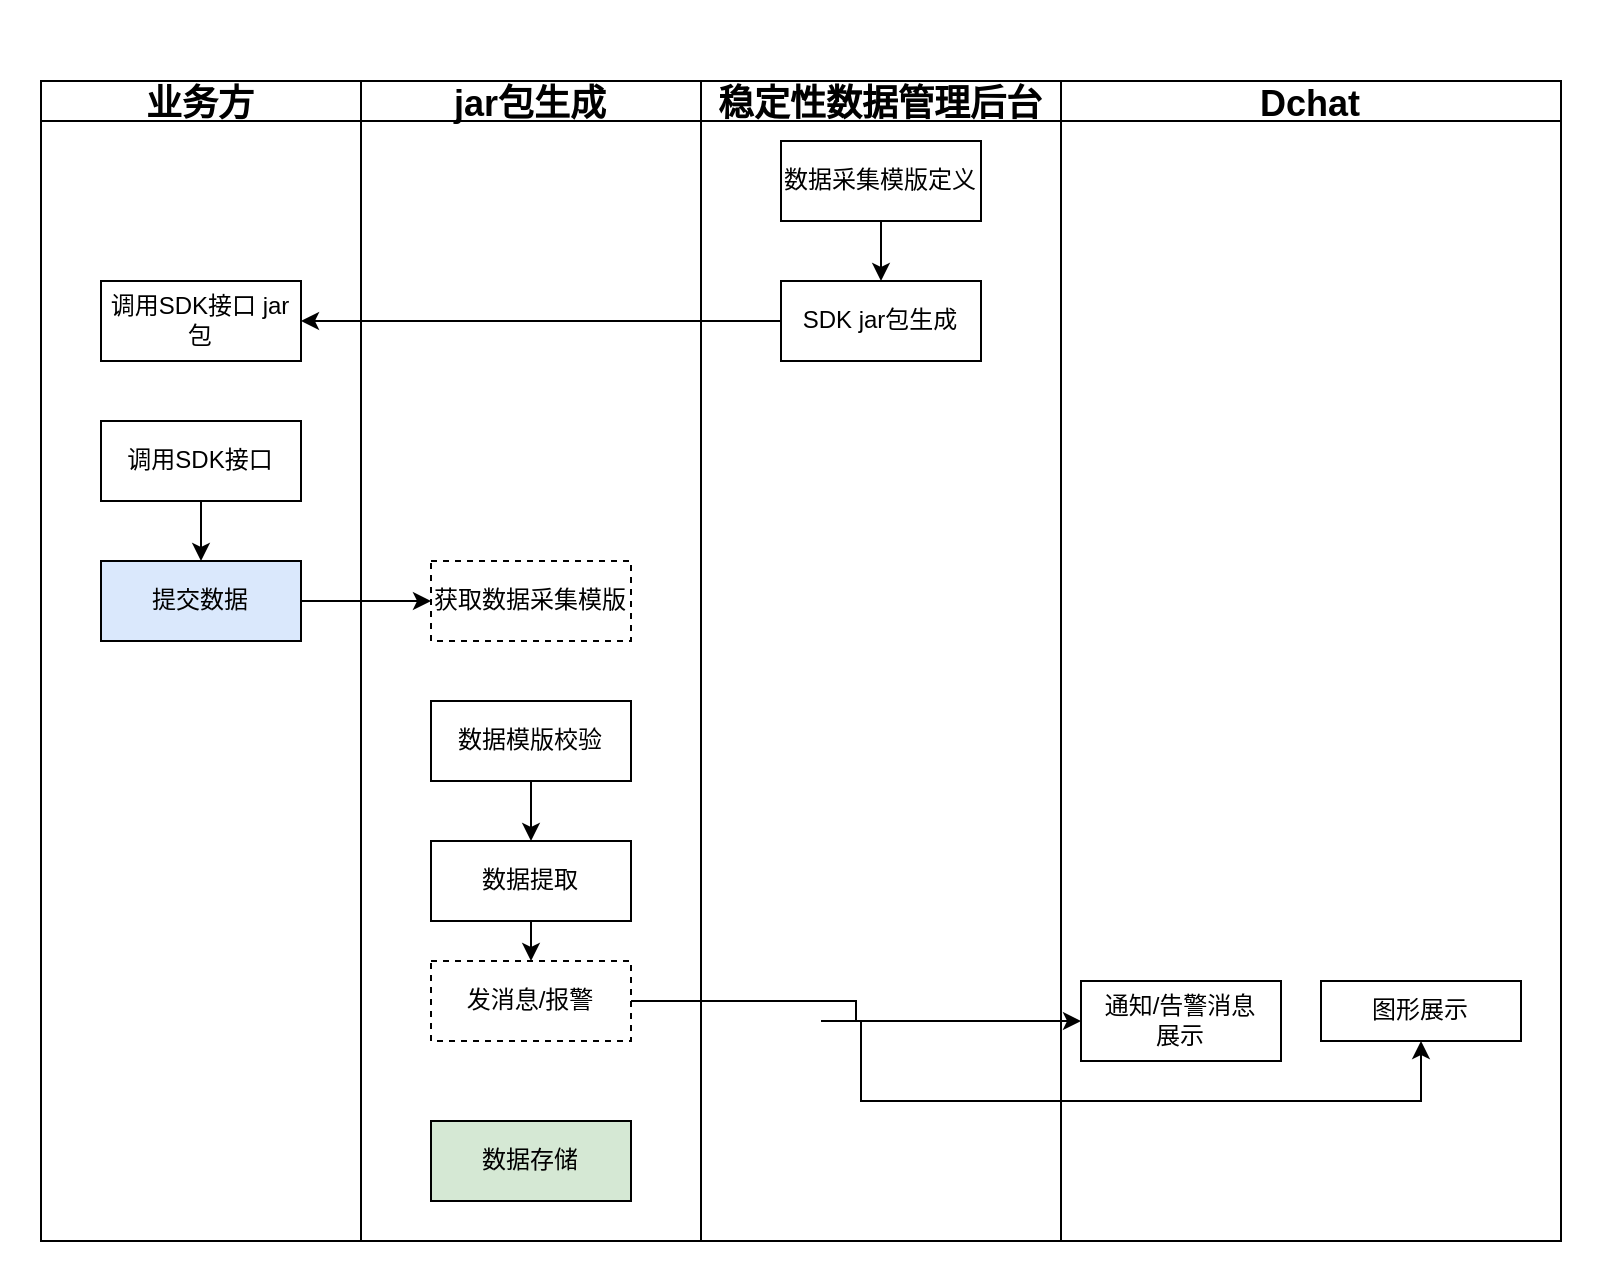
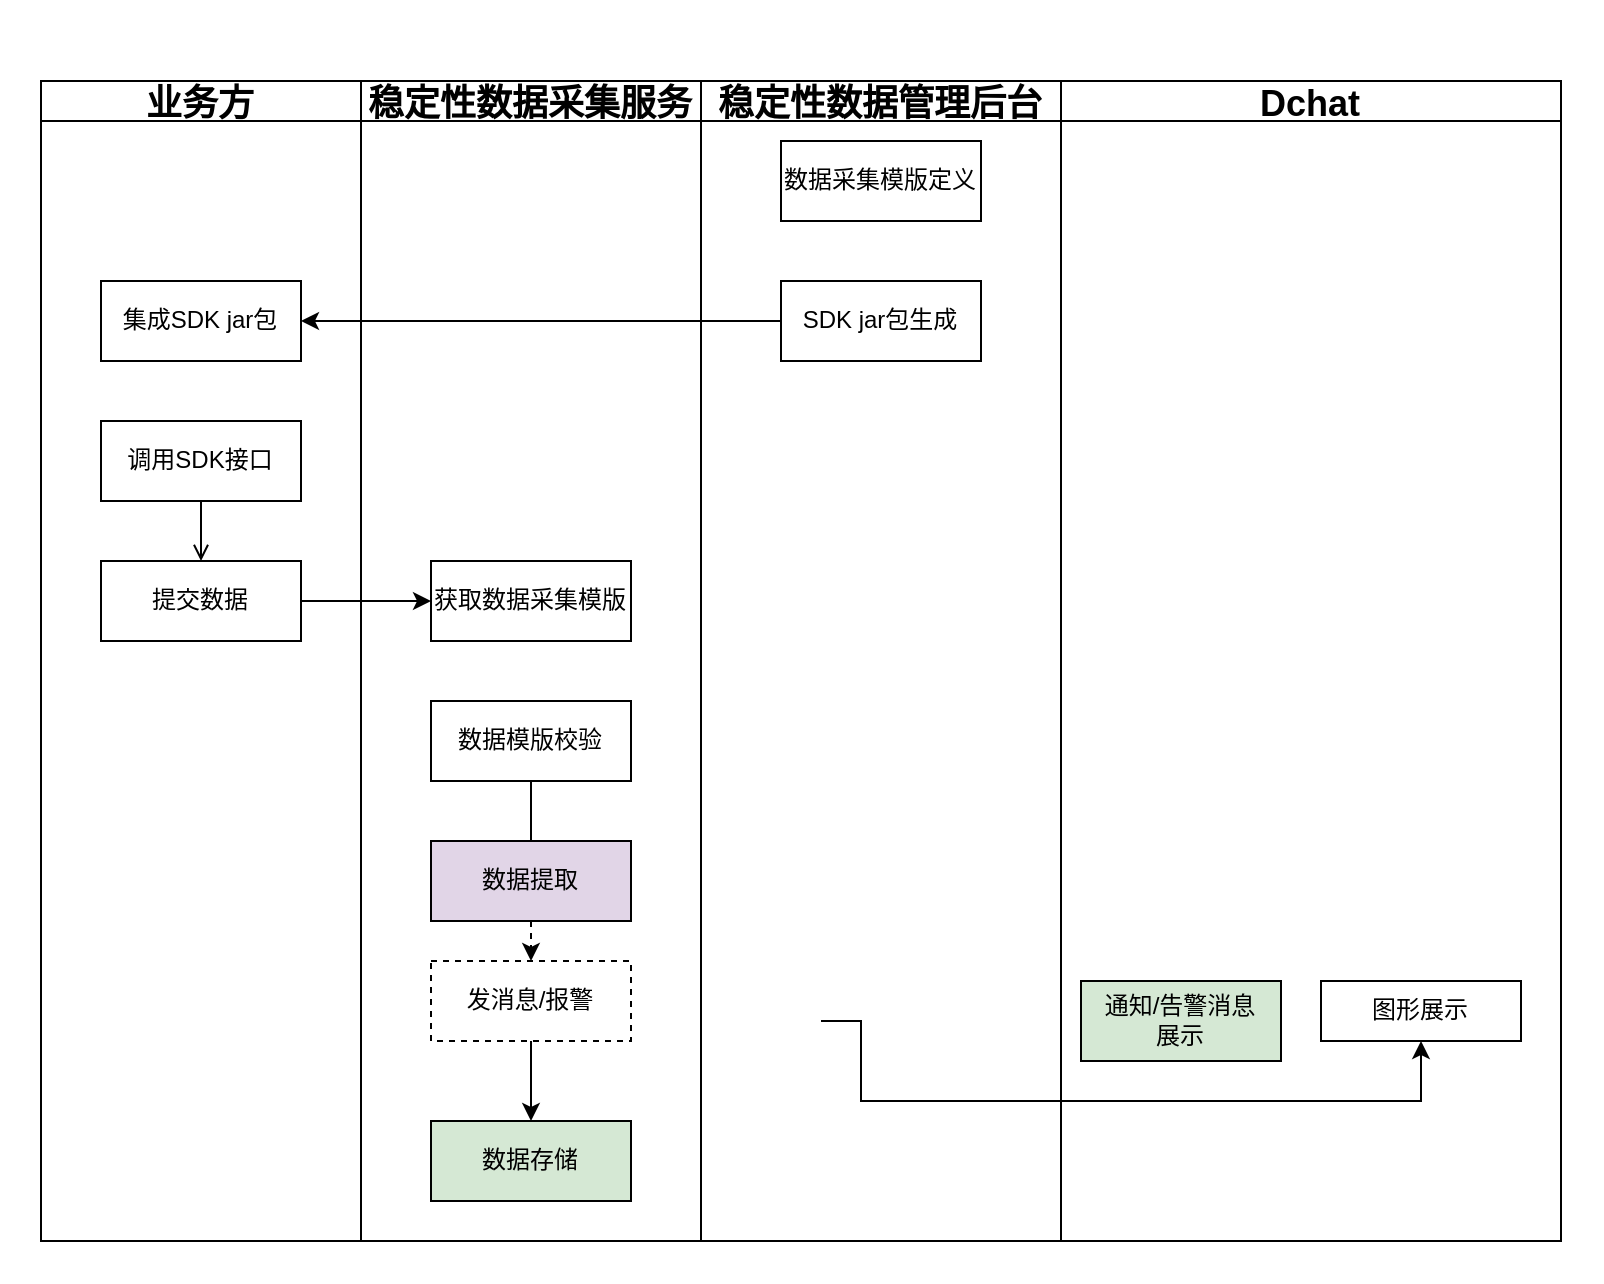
  <mxCell id="0" />
  <mxCell id="1" parent="0" />
  <mxCell id="2" value="Pool" style="swimlane;childLayout=stackLayout;resizeParent=1;resizeParentMax=0;startSize=20;rounded=0;shadow=0;glass=0;fontSize=18;strokeColor=default;strokeWidth=1;fillColor=default;noLabel=1;portConstraintRotation=0;connectable=1;allowArrows=1;snapToPoint=0;backgroundOutline=0;rotatable=1;cloneable=1;deletable=1;comic=0;enumerate=0;swimlaneBody=1;swimlaneHead=0;horizontal=1;swimlaneLine=1;" parent="1" vertex="1"><mxGeometry x="20" y="20" width="330" height="600" as="geometry" /></mxCell>
  <mxCell id="3" value="业务方" style="swimlane;startSize=20;rounded=0;shadow=0;glass=0;fontSize=18;strokeColor=default;strokeWidth=1;fillColor=default;" parent="2" vertex="1"><mxGeometry y="20" width="160" height="580" as="geometry" /></mxCell>
- <mxCell id="4" style="edgeStyle=orthogonalEdgeStyle;rounded=0;orthogonalLoop=1;jettySize=auto;html=1;exitX=0.5;exitY=1;exitDx=0;exitDy=0;" parent="3" source="5" target="6" edge="1"><mxGeometry relative="1" as="geometry" /></mxCell>
+ <mxCell id="4" style="edgeStyle=orthogonalEdgeStyle;rounded=0;orthogonalLoop=1;jettySize=auto;html=1;exitX=0.5;exitY=1;exitDx=0;exitDy=0;endArrow=open;" parent="3" source="5" target="6" edge="1"><mxGeometry relative="1" as="geometry" /></mxCell>
  <mxCell id="5" value="调用SDK接口" style="rounded=0;whiteSpace=wrap;html=1;" parent="3" vertex="1"><mxGeometry x="30" y="170" width="100" height="40" as="geometry" /></mxCell>
- <mxCell id="6" value="提交数据" style="rounded=0;whiteSpace=wrap;html=1;fillColor=#dae8fc;" parent="3" vertex="1"><mxGeometry x="30" y="240" width="100" height="40" as="geometry" /></mxCell>
- <mxCell id="7" value="调用SDK接口 jar包" style="rounded=0;whiteSpace=wrap;html=1;" parent="3" vertex="1"><mxGeometry x="30" y="100" width="100" height="40" as="geometry" /></mxCell>
- <mxCell id="8" value="jar包生成" style="swimlane;startSize=20;rounded=0;shadow=0;glass=0;fontSize=18;strokeColor=default;strokeWidth=1;fillColor=default;" parent="2" vertex="1"><mxGeometry x="160" y="20" width="170" height="580" as="geometry" /></mxCell>
- <mxCell id="9" value="获取数据采集模版" style="rounded=0;whiteSpace=wrap;html=1;dashed=1;" parent="8" vertex="1"><mxGeometry x="35" y="240" width="100" height="40" as="geometry" /></mxCell>
- <mxCell id="10" style="edgeStyle=orthogonalEdgeStyle;rounded=0;orthogonalLoop=1;jettySize=auto;html=1;exitX=0.5;exitY=1;exitDx=0;exitDy=0;entryX=0.5;entryY=0;entryDx=0;entryDy=0;" parent="8" source="11" target="14" edge="1"><mxGeometry relative="1" as="geometry" /></mxCell>
+ <mxCell id="6" value="提交数据" style="rounded=0;whiteSpace=wrap;html=1;" parent="3" vertex="1"><mxGeometry x="30" y="240" width="100" height="40" as="geometry" /></mxCell>
+ <mxCell id="7" value="集成SDK jar包" style="rounded=0;whiteSpace=wrap;html=1;" parent="3" vertex="1"><mxGeometry x="30" y="100" width="100" height="40" as="geometry" /></mxCell>
+ <mxCell id="8" value="稳定性数据采集服务" style="swimlane;startSize=20;rounded=0;shadow=0;glass=0;fontSize=18;strokeColor=default;strokeWidth=1;fillColor=default;" parent="2" vertex="1"><mxGeometry x="160" y="20" width="170" height="580" as="geometry" /></mxCell>
+ <mxCell id="9" value="获取数据采集模版" style="rounded=0;whiteSpace=wrap;html=1;" parent="8" vertex="1"><mxGeometry x="35" y="240" width="100" height="40" as="geometry" /></mxCell>
+ <mxCell id="10" style="edgeStyle=orthogonalEdgeStyle;rounded=0;orthogonalLoop=1;jettySize=auto;html=1;exitX=0.5;exitY=1;exitDx=0;exitDy=0;entryX=0.5;entryY=0;entryDx=0;entryDy=0;endArrow=none;" parent="8" source="11" target="14" edge="1"><mxGeometry relative="1" as="geometry" /></mxCell>
  <mxCell id="11" value="数据模版校验" style="rounded=0;whiteSpace=wrap;html=1;" parent="8" vertex="1"><mxGeometry x="35" y="310" width="100" height="40" as="geometry" /></mxCell>
  <mxCell id="12" value="数据存储" style="rounded=0;whiteSpace=wrap;html=1;fillColor=#d5e8d4;" parent="8" vertex="1"><mxGeometry x="35" y="520" width="100" height="40" as="geometry" /></mxCell>
- <mxCell id="13" style="edgeStyle=orthogonalEdgeStyle;rounded=0;orthogonalLoop=1;jettySize=auto;html=1;exitX=0.5;exitY=1;exitDx=0;exitDy=0;entryX=0.5;entryY=0;entryDx=0;entryDy=0;" parent="8" source="14" target="16" edge="1"><mxGeometry relative="1" as="geometry" /></mxCell>
- <mxCell id="14" value="数据提取" style="rounded=0;whiteSpace=wrap;html=1;" parent="8" vertex="1"><mxGeometry x="35" y="380" width="100" height="40" as="geometry" /></mxCell>
+ <mxCell id="13" style="edgeStyle=orthogonalEdgeStyle;rounded=0;orthogonalLoop=1;jettySize=auto;html=1;exitX=0.5;exitY=1;exitDx=0;exitDy=0;entryX=0.5;entryY=0;entryDx=0;entryDy=0;dashed=1;" parent="8" source="14" target="16" edge="1"><mxGeometry relative="1" as="geometry" /></mxCell>
+ <mxCell id="14" value="数据提取" style="rounded=0;whiteSpace=wrap;html=1;fillColor=#e1d5e7;" parent="8" vertex="1"><mxGeometry x="35" y="380" width="100" height="40" as="geometry" /></mxCell>
+ <mxCell id="15" style="edgeStyle=orthogonalEdgeStyle;rounded=0;orthogonalLoop=1;jettySize=auto;html=1;exitX=0.5;exitY=1;exitDx=0;exitDy=0;entryX=0.5;entryY=0;entryDx=0;entryDy=0;" parent="8" source="16" target="12" edge="1"><mxGeometry relative="1" as="geometry" /></mxCell>
  <mxCell id="16" value="发消息/报警" style="rounded=0;whiteSpace=wrap;html=1;dashed=1;" parent="8" vertex="1"><mxGeometry x="35" y="440" width="100" height="40" as="geometry" /></mxCell>
  <mxCell id="17" value="" style="endArrow=classic;html=1;rounded=0;entryX=0;entryY=0.5;entryDx=0;entryDy=0;" parent="8" target="9" edge="1"><mxGeometry width="50" height="50" relative="1" as="geometry"><mxPoint x="-30" y="260" as="sourcePoint" /><mxPoint x="30" y="260" as="targetPoint" /></mxGeometry></mxCell>
  <mxCell id="18" value="稳定性数据管理后台" style="swimlane;startSize=20;rounded=0;shadow=0;glass=0;fontSize=18;strokeColor=default;strokeWidth=1;fillColor=default;" parent="1" vertex="1"><mxGeometry x="350" y="40" width="180" height="580" as="geometry" /></mxCell>
  <mxCell id="19" value="SDK jar包生成" style="rounded=0;whiteSpace=wrap;html=1;" parent="18" vertex="1"><mxGeometry x="40" y="100" width="100" height="40" as="geometry" /></mxCell>
  <mxCell id="20" value="数据采集模版定义" style="rounded=0;whiteSpace=wrap;html=1;" parent="18" vertex="1"><mxGeometry x="40" y="30" width="100" height="40" as="geometry" /></mxCell>
- <mxCell id="21" value="" style="endArrow=classic;html=1;rounded=0;exitX=0.5;exitY=1;exitDx=0;exitDy=0;entryX=0.5;entryY=0;entryDx=0;entryDy=0;" parent="18" source="20" target="19" edge="1"><mxGeometry width="50" height="50" relative="1" as="geometry"><mxPoint x="20" y="260" as="sourcePoint" /><mxPoint x="90" y="90" as="targetPoint" /></mxGeometry></mxCell>
  <mxCell id="22" value="Dchat" style="swimlane;startSize=20;rounded=0;shadow=0;glass=0;fontSize=18;strokeColor=default;strokeWidth=1;fillColor=default;" parent="1" vertex="1"><mxGeometry x="530" y="40" width="250" height="580" as="geometry" /></mxCell>
- <mxCell id="23" value="通知/告警消息&lt;br&gt;展示" style="rounded=0;whiteSpace=wrap;html=1;" parent="22" vertex="1"><mxGeometry x="10" y="450" width="100" height="40" as="geometry" /></mxCell>
+ <mxCell id="23" value="通知/告警消息&lt;br&gt;展示" style="rounded=0;whiteSpace=wrap;html=1;fillColor=#d5e8d4;" parent="22" vertex="1"><mxGeometry x="10" y="450" width="100" height="40" as="geometry" /></mxCell>
  <mxCell id="24" value="图形展示" style="rounded=0;whiteSpace=wrap;html=1;" parent="22" vertex="1"><mxGeometry x="130" y="450" width="100" height="30" as="geometry" /></mxCell>
  <mxCell id="25" value="" style="endArrow=classic;html=1;rounded=0;exitX=0;exitY=0.5;exitDx=0;exitDy=0;entryX=1;entryY=0.5;entryDx=0;entryDy=0;" parent="1" source="19" target="7" edge="1"><mxGeometry width="50" height="50" relative="1" as="geometry"><mxPoint x="370" y="300" as="sourcePoint" /><mxPoint x="420" y="250" as="targetPoint" /></mxGeometry></mxCell>
- <mxCell id="26" style="edgeStyle=orthogonalEdgeStyle;rounded=0;orthogonalLoop=1;jettySize=auto;html=1;exitX=1;exitY=0.5;exitDx=0;exitDy=0;entryX=0;entryY=0.5;entryDx=0;entryDy=0;" parent="1" source="16" target="23" edge="1"><mxGeometry relative="1" as="geometry" /></mxCell>
  <mxCell id="27" style="edgeStyle=orthogonalEdgeStyle;orthogonalLoop=1;jettySize=auto;html=1;exitX=0.5;exitY=1;exitDx=0;exitDy=0;startFill=1;endFill=0;anchorPointDirection=1;rounded=0;startArrow=classic;endArrow=none;" parent="1" source="24" edge="1"><mxGeometry relative="1" as="geometry"><mxPoint x="410" y="510" as="targetPoint" /><Array as="points"><mxPoint x="710" y="550" /><mxPoint x="430" y="550" /><mxPoint x="430" y="510" /></Array></mxGeometry></mxCell>
